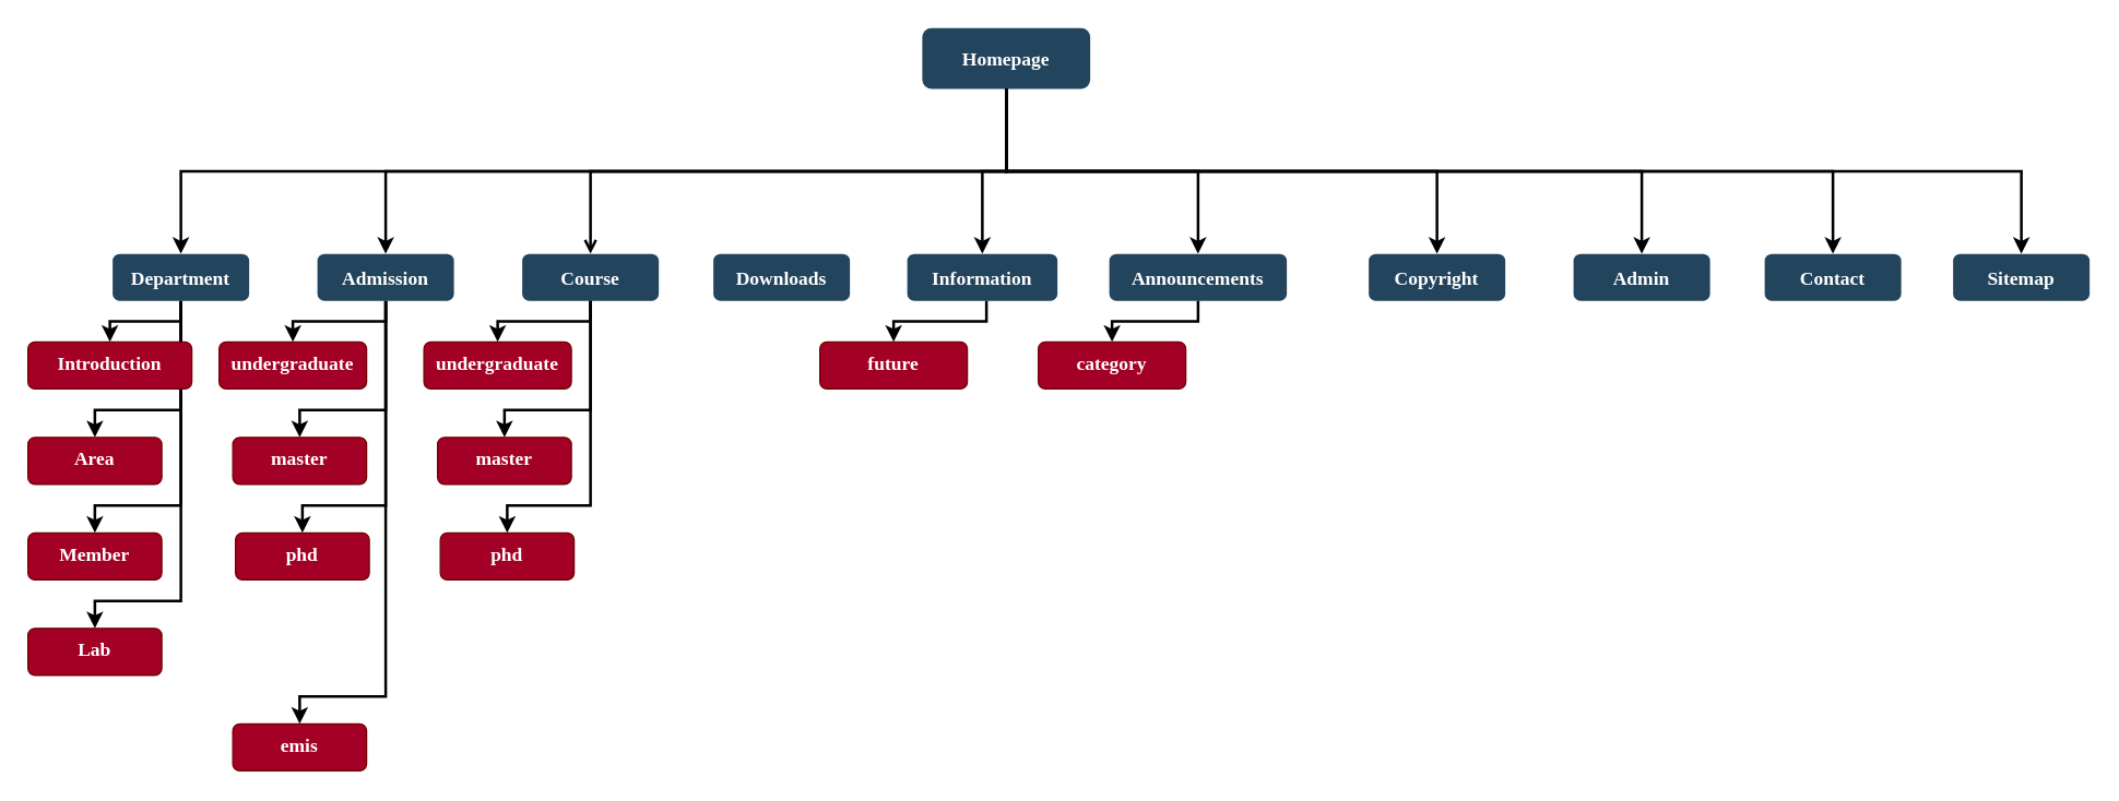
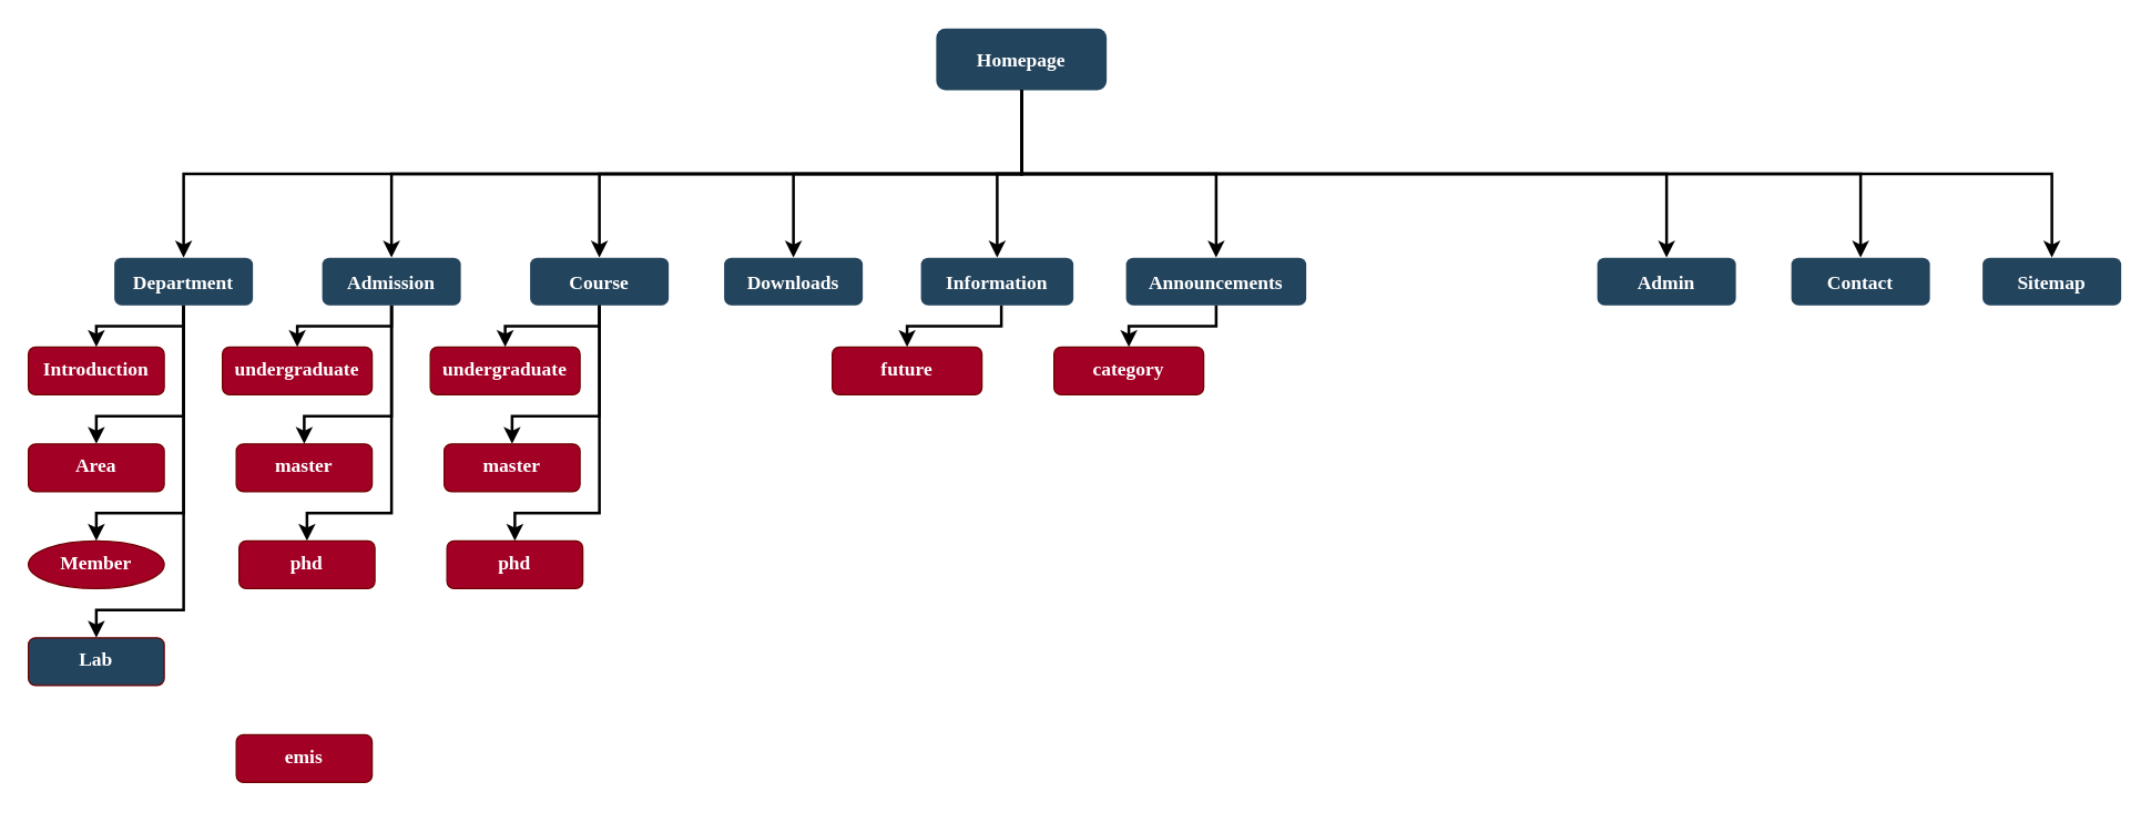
  <mxCell id="0" />
  <mxCell id="1" parent="0" />
  <mxCell id="2" style="edgeStyle=orthogonalEdgeStyle;rounded=0;orthogonalLoop=1;jettySize=auto;html=1;exitX=0.5;exitY=1;exitDx=0;exitDy=0;strokeWidth=2;" edge="1" parent="1" source="9" target="25"><mxGeometry relative="1" as="geometry" /></mxCell>
  <mxCell id="3" style="edgeStyle=orthogonalEdgeStyle;rounded=0;orthogonalLoop=1;jettySize=auto;html=1;exitX=0.5;exitY=1;exitDx=0;exitDy=0;entryX=0.5;entryY=0;entryDx=0;entryDy=0;strokeWidth=2;" edge="1" parent="1" source="9" target="24"><mxGeometry relative="1" as="geometry" /></mxCell>
- <mxCell id="4" style="edgeStyle=orthogonalEdgeStyle;rounded=0;orthogonalLoop=1;jettySize=auto;html=1;exitX=0.5;exitY=1;exitDx=0;exitDy=0;entryX=0.5;entryY=0;entryDx=0;entryDy=0;strokeWidth=2;" edge="1" parent="1" source="9" target="23"><mxGeometry relative="1" as="geometry" /></mxCell>
  <mxCell id="5" style="edgeStyle=orthogonalEdgeStyle;rounded=0;orthogonalLoop=1;jettySize=auto;html=1;exitX=0.5;exitY=1;exitDx=0;exitDy=0;entryX=0.5;entryY=0;entryDx=0;entryDy=0;strokeWidth=2;" edge="1" parent="1" source="9" target="28"><mxGeometry relative="1" as="geometry" /></mxCell>
- <mxCell id="7" style="edgeStyle=orthogonalEdgeStyle;rounded=0;orthogonalLoop=1;jettySize=auto;html=1;exitX=0.5;exitY=1;exitDx=0;exitDy=0;entryX=0.5;entryY=0;entryDx=0;entryDy=0;strokeWidth=2;endArrow=open;" edge="1" parent="1" source="9" target="26"><mxGeometry relative="1" as="geometry" /></mxCell>
+ <mxCell id="6" style="edgeStyle=orthogonalEdgeStyle;rounded=0;orthogonalLoop=1;jettySize=auto;html=1;exitX=0.5;exitY=1;exitDx=0;exitDy=0;entryX=0.5;entryY=0;entryDx=0;entryDy=0;strokeWidth=2;" edge="1" parent="1" source="9" target="27"><mxGeometry relative="1" as="geometry" /></mxCell>
+ <mxCell id="7" style="edgeStyle=orthogonalEdgeStyle;rounded=0;orthogonalLoop=1;jettySize=auto;html=1;exitX=0.5;exitY=1;exitDx=0;exitDy=0;entryX=0.5;entryY=0;entryDx=0;entryDy=0;strokeWidth=2;" edge="1" parent="1" source="9" target="26"><mxGeometry relative="1" as="geometry" /></mxCell>
  <mxCell id="8" style="edgeStyle=orthogonalEdgeStyle;rounded=0;orthogonalLoop=1;jettySize=auto;html=1;exitX=0.5;exitY=1;exitDx=0;exitDy=0;entryX=0.5;entryY=0;entryDx=0;entryDy=0;strokeWidth=2;" edge="1" parent="1" source="9" target="30"><mxGeometry relative="1" as="geometry" /></mxCell>
  <mxCell id="9" value="Homepage" style="rounded=1;fillColor=#23445D;gradientColor=none;strokeColor=none;fontColor=#FFFFFF;fontStyle=1;fontFamily=Tahoma;fontSize=14" parent="1" vertex="1"><mxGeometry x="675" y="20" width="123" height="44.5" as="geometry" /></mxCell>
  <mxCell id="10" value="" style="edgeStyle=elbowEdgeStyle;elbow=vertical;strokeWidth=2;rounded=0;entryX=0.5;entryY=0;entryDx=0;entryDy=0;" parent="1" source="9" target="29" edge="1"><mxGeometry x="337" y="215.5" width="100" height="100" as="geometry"><mxPoint x="197" y="165.5" as="sourcePoint" /><mxPoint x="1317" y="185.5" as="targetPoint" /></mxGeometry></mxCell>
  <mxCell id="11" style="edgeStyle=elbowEdgeStyle;rounded=0;orthogonalLoop=1;jettySize=auto;elbow=vertical;html=1;exitX=0.5;exitY=1;exitDx=0;exitDy=0;entryX=0.5;entryY=0;entryDx=0;entryDy=0;strokeColor=default;strokeWidth=2;align=center;verticalAlign=middle;fontFamily=Tahoma;fontSize=14;fontColor=#FFFFFF;fontStyle=1;labelBackgroundColor=default;endArrow=classic;" edge="1" parent="1" source="15" target="31"><mxGeometry relative="1" as="geometry" /></mxCell>
  <mxCell id="12" style="edgeStyle=elbowEdgeStyle;rounded=0;orthogonalLoop=1;jettySize=auto;elbow=vertical;html=1;exitX=0.5;exitY=1;exitDx=0;exitDy=0;entryX=0.5;entryY=0;entryDx=0;entryDy=0;strokeColor=default;strokeWidth=2;align=center;verticalAlign=middle;fontFamily=Tahoma;fontSize=14;fontColor=#FFFFFF;fontStyle=1;labelBackgroundColor=default;endArrow=classic;" edge="1" parent="1" source="15" target="33"><mxGeometry relative="1" as="geometry"><Array as="points"><mxPoint x="100" y="300" /></Array></mxGeometry></mxCell>
  <mxCell id="13" style="edgeStyle=elbowEdgeStyle;rounded=0;orthogonalLoop=1;jettySize=auto;elbow=vertical;html=1;exitX=0.5;exitY=1;exitDx=0;exitDy=0;entryX=0.5;entryY=0;entryDx=0;entryDy=0;strokeColor=default;strokeWidth=2;align=center;verticalAlign=middle;fontFamily=Tahoma;fontSize=14;fontColor=#FFFFFF;fontStyle=1;labelBackgroundColor=default;endArrow=classic;" edge="1" parent="1" source="15" target="32"><mxGeometry relative="1" as="geometry"><Array as="points"><mxPoint x="110" y="370" /></Array></mxGeometry></mxCell>
  <mxCell id="14" style="edgeStyle=elbowEdgeStyle;rounded=0;orthogonalLoop=1;jettySize=auto;elbow=vertical;html=1;exitX=0.5;exitY=1;exitDx=0;exitDy=0;entryX=0.5;entryY=0;entryDx=0;entryDy=0;strokeColor=default;strokeWidth=2;align=center;verticalAlign=middle;fontFamily=Tahoma;fontSize=14;fontColor=#FFFFFF;fontStyle=1;labelBackgroundColor=default;endArrow=classic;" edge="1" parent="1" source="15" target="34"><mxGeometry relative="1" as="geometry"><Array as="points"><mxPoint x="110" y="440" /></Array></mxGeometry></mxCell>
  <mxCell id="15" value="Department" style="rounded=1;fillColor=#23445D;gradientColor=none;strokeColor=none;fontColor=#FFFFFF;fontStyle=1;fontFamily=Tahoma;fontSize=14" parent="1" vertex="1"><mxGeometry x="82" y="185.5" width="100" height="34.5" as="geometry" /></mxCell>
  <mxCell id="16" value="" style="edgeStyle=elbowEdgeStyle;elbow=vertical;strokeWidth=2;rounded=0;entryX=0.5;entryY=0;entryDx=0;entryDy=0;" parent="1" source="9" target="22" edge="1"><mxGeometry x="347" y="225.5" width="100" height="100" as="geometry"><mxPoint x="722" y="125.5" as="sourcePoint" /><mxPoint x="1327" y="195.5" as="targetPoint" /></mxGeometry></mxCell>
  <mxCell id="17" value="" style="edgeStyle=elbowEdgeStyle;elbow=vertical;strokeWidth=2;rounded=0" parent="1" source="9" target="15" edge="1"><mxGeometry x="-23" y="135.5" width="100" height="100" as="geometry"><mxPoint x="-163" y="85.5" as="sourcePoint" /><mxPoint x="-63" y="-14.5" as="targetPoint" /></mxGeometry></mxCell>
  <mxCell id="18" style="edgeStyle=elbowEdgeStyle;rounded=0;orthogonalLoop=1;jettySize=auto;elbow=vertical;html=1;exitX=0.5;exitY=1;exitDx=0;exitDy=0;entryX=0.5;entryY=0;entryDx=0;entryDy=0;strokeColor=default;strokeWidth=2;align=center;verticalAlign=middle;fontFamily=Tahoma;fontSize=14;fontColor=#FFFFFF;fontStyle=1;labelBackgroundColor=default;endArrow=classic;" edge="1" parent="1" source="22" target="35"><mxGeometry relative="1" as="geometry" /></mxCell>
  <mxCell id="19" style="edgeStyle=elbowEdgeStyle;rounded=0;orthogonalLoop=1;jettySize=auto;elbow=vertical;html=1;exitX=0.5;exitY=1;exitDx=0;exitDy=0;entryX=0.5;entryY=0;entryDx=0;entryDy=0;strokeColor=default;strokeWidth=2;align=center;verticalAlign=middle;fontFamily=Tahoma;fontSize=14;fontColor=#FFFFFF;fontStyle=1;labelBackgroundColor=default;endArrow=classic;" edge="1" parent="1" source="22" target="36"><mxGeometry relative="1" as="geometry"><Array as="points"><mxPoint x="260" y="300" /></Array></mxGeometry></mxCell>
  <mxCell id="20" style="edgeStyle=elbowEdgeStyle;rounded=0;orthogonalLoop=1;jettySize=auto;elbow=vertical;html=1;exitX=0.5;exitY=1;exitDx=0;exitDy=0;entryX=0.5;entryY=0;entryDx=0;entryDy=0;strokeColor=default;strokeWidth=2;align=center;verticalAlign=middle;fontFamily=Tahoma;fontSize=14;fontColor=#FFFFFF;fontStyle=1;labelBackgroundColor=default;endArrow=classic;" edge="1" parent="1" source="22" target="37"><mxGeometry relative="1" as="geometry"><Array as="points"><mxPoint x="260" y="370" /></Array></mxGeometry></mxCell>
- <mxCell id="21" style="edgeStyle=elbowEdgeStyle;rounded=0;orthogonalLoop=1;jettySize=auto;elbow=vertical;html=1;exitX=0.5;exitY=1;exitDx=0;exitDy=0;entryX=0.5;entryY=0;entryDx=0;entryDy=0;strokeColor=default;strokeWidth=2;align=center;verticalAlign=middle;fontFamily=Tahoma;fontSize=14;fontColor=#FFFFFF;fontStyle=1;labelBackgroundColor=default;endArrow=classic;" edge="1" parent="1" source="22" target="38"><mxGeometry relative="1" as="geometry"><Array as="points"><mxPoint x="260" y="510" /></Array></mxGeometry></mxCell>
  <mxCell id="22" value="Admission" style="rounded=1;fillColor=#23445D;gradientColor=none;strokeColor=none;fontColor=#FFFFFF;fontStyle=1;fontFamily=Tahoma;fontSize=14" parent="1" vertex="1"><mxGeometry x="232" y="185.5" width="100" height="34.5" as="geometry" /></mxCell>
- <mxCell id="23" value="Copyright" style="rounded=1;fillColor=#23445D;gradientColor=none;strokeColor=none;fontColor=#FFFFFF;fontStyle=1;fontFamily=Tahoma;fontSize=14" vertex="1" parent="1"><mxGeometry x="1002" y="185.5" width="100" height="34.5" as="geometry" /></mxCell>
  <mxCell id="24" value="Announcements" style="rounded=1;fillColor=#23445D;gradientColor=none;strokeColor=none;fontColor=#FFFFFF;fontStyle=1;fontFamily=Tahoma;fontSize=14" vertex="1" parent="1"><mxGeometry x="812" y="185.5" width="130" height="34.5" as="geometry" /></mxCell>
  <mxCell id="25" value="Information" style="rounded=1;fillColor=#23445D;gradientColor=none;strokeColor=none;fontColor=#FFFFFF;fontStyle=1;fontFamily=Tahoma;fontSize=14" vertex="1" parent="1"><mxGeometry x="664" y="185.5" width="110" height="34.5" as="geometry" /></mxCell>
  <mxCell id="26" value="Course" style="rounded=1;fillColor=#23445D;gradientColor=none;strokeColor=none;fontColor=#FFFFFF;fontStyle=1;fontFamily=Tahoma;fontSize=14" vertex="1" parent="1"><mxGeometry x="382" y="185.5" width="100" height="34.5" as="geometry" /></mxCell>
  <mxCell id="27" value="Downloads" style="rounded=1;fillColor=#23445D;gradientColor=none;strokeColor=none;fontColor=#FFFFFF;fontStyle=1;fontFamily=Tahoma;fontSize=14" vertex="1" parent="1"><mxGeometry x="522" y="185.5" width="100" height="34.5" as="geometry" /></mxCell>
  <mxCell id="28" value="Admin" style="rounded=1;fillColor=#23445D;gradientColor=none;strokeColor=none;fontColor=#FFFFFF;fontStyle=1;fontFamily=Tahoma;fontSize=14" vertex="1" parent="1"><mxGeometry x="1152" y="185.5" width="100" height="34.5" as="geometry" /></mxCell>
  <mxCell id="29" value="Contact" style="rounded=1;fillColor=#23445D;gradientColor=none;strokeColor=none;fontColor=#FFFFFF;fontStyle=1;fontFamily=Tahoma;fontSize=14" vertex="1" parent="1"><mxGeometry x="1292" y="185.5" width="100" height="34.5" as="geometry" /></mxCell>
  <mxCell id="30" value="Sitemap" style="rounded=1;fillColor=#23445D;gradientColor=none;strokeColor=none;fontColor=#FFFFFF;fontStyle=1;fontFamily=Tahoma;fontSize=14" vertex="1" parent="1"><mxGeometry x="1430" y="185.5" width="100" height="34.5" as="geometry" /></mxCell>
- <mxCell id="31" value="Introduction" style="rounded=1;whiteSpace=wrap;html=1;align=center;verticalAlign=middle;fontFamily=Tahoma;fontSize=14;fontStyle=1;fillColor=#a20025;strokeColor=#6F0000;fontColor=#ffffff;" vertex="1" parent="1"><mxGeometry x="20" y="250" width="120" height="34.5" as="geometry" /></mxCell>
- <mxCell id="32" value="Member" style="rounded=1;whiteSpace=wrap;html=1;align=center;verticalAlign=middle;fontFamily=Tahoma;fontSize=14;fontStyle=1;fillColor=#a20025;strokeColor=#6F0000;fontColor=#ffffff;" vertex="1" parent="1"><mxGeometry x="20" y="390" width="98" height="34.5" as="geometry" /></mxCell>
+ <mxCell id="31" value="Introduction" style="rounded=1;whiteSpace=wrap;html=1;align=center;verticalAlign=middle;fontFamily=Tahoma;fontSize=14;fontStyle=1;fillColor=#a20025;strokeColor=#6F0000;fontColor=#ffffff;" vertex="1" parent="1"><mxGeometry x="20" y="250" width="98" height="34.5" as="geometry" /></mxCell>
+ <mxCell id="32" value="Member" style="ellipse;whiteSpace=wrap;html=1;align=center;verticalAlign=middle;fontFamily=Tahoma;fontSize=14;fontStyle=1;fillColor=#a20025;strokeColor=#6F0000;fontColor=#ffffff;" vertex="1" parent="1"><mxGeometry x="20" y="390" width="98" height="34.5" as="geometry" /></mxCell>
  <mxCell id="33" value="Area" style="rounded=1;whiteSpace=wrap;html=1;align=center;verticalAlign=middle;fontFamily=Tahoma;fontSize=14;fontStyle=1;fillColor=#a20025;strokeColor=#6F0000;fontColor=#ffffff;" vertex="1" parent="1"><mxGeometry x="20" y="320" width="98" height="34.5" as="geometry" /></mxCell>
- <mxCell id="34" value="Lab" style="rounded=1;whiteSpace=wrap;html=1;align=center;verticalAlign=middle;fontFamily=Tahoma;fontSize=14;fontStyle=1;fillColor=#a20025;strokeColor=#6F0000;fontColor=#ffffff;" vertex="1" parent="1"><mxGeometry x="20" y="460" width="98" height="34.5" as="geometry" /></mxCell>
+ <mxCell id="34" value="Lab" style="rounded=1;whiteSpace=wrap;html=1;align=center;verticalAlign=middle;fontFamily=Tahoma;fontSize=14;fontStyle=1;fillColor=#23445d;strokeColor=#6F0000;fontColor=#ffffff;" vertex="1" parent="1"><mxGeometry x="20" y="460" width="98" height="34.5" as="geometry" /></mxCell>
  <mxCell id="35" value="undergraduate" style="rounded=1;whiteSpace=wrap;html=1;align=center;verticalAlign=middle;fontFamily=Tahoma;fontSize=14;fontStyle=1;fillColor=#a20025;strokeColor=#6F0000;fontColor=#ffffff;" vertex="1" parent="1"><mxGeometry x="160" y="250" width="108" height="34.5" as="geometry" /></mxCell>
  <mxCell id="36" value="master" style="rounded=1;whiteSpace=wrap;html=1;align=center;verticalAlign=middle;fontFamily=Tahoma;fontSize=14;fontStyle=1;fillColor=#a20025;strokeColor=#6F0000;fontColor=#ffffff;" vertex="1" parent="1"><mxGeometry x="170" y="320" width="98" height="34.5" as="geometry" /></mxCell>
  <mxCell id="37" value="phd" style="rounded=1;whiteSpace=wrap;html=1;align=center;verticalAlign=middle;fontFamily=Tahoma;fontSize=14;fontStyle=1;fillColor=#a20025;strokeColor=#6F0000;fontColor=#ffffff;" vertex="1" parent="1"><mxGeometry x="172" y="390" width="98" height="34.5" as="geometry" /></mxCell>
  <mxCell id="38" value="emis" style="rounded=1;whiteSpace=wrap;html=1;align=center;verticalAlign=middle;fontFamily=Tahoma;fontSize=14;fontStyle=1;fillColor=#a20025;strokeColor=#6F0000;fontColor=#ffffff;" vertex="1" parent="1"><mxGeometry x="170" y="530" width="98" height="34.5" as="geometry" /></mxCell>
  <mxCell id="39" style="edgeStyle=elbowEdgeStyle;rounded=0;orthogonalLoop=1;jettySize=auto;elbow=vertical;html=1;exitX=0.5;exitY=1;exitDx=0;exitDy=0;entryX=0.5;entryY=0;entryDx=0;entryDy=0;strokeColor=default;strokeWidth=2;align=center;verticalAlign=middle;fontFamily=Tahoma;fontSize=14;fontColor=#FFFFFF;fontStyle=1;labelBackgroundColor=default;endArrow=classic;" edge="1" parent="1" target="42"><mxGeometry relative="1" as="geometry"><mxPoint x="432" y="220" as="sourcePoint" /></mxGeometry></mxCell>
  <mxCell id="40" style="edgeStyle=elbowEdgeStyle;rounded=0;orthogonalLoop=1;jettySize=auto;elbow=vertical;html=1;exitX=0.5;exitY=1;exitDx=0;exitDy=0;entryX=0.5;entryY=0;entryDx=0;entryDy=0;strokeColor=default;strokeWidth=2;align=center;verticalAlign=middle;fontFamily=Tahoma;fontSize=14;fontColor=#FFFFFF;fontStyle=1;labelBackgroundColor=default;endArrow=classic;" edge="1" parent="1" target="43"><mxGeometry relative="1" as="geometry"><mxPoint x="432" y="220" as="sourcePoint" /><Array as="points"><mxPoint x="410" y="300" /></Array></mxGeometry></mxCell>
  <mxCell id="41" style="edgeStyle=elbowEdgeStyle;rounded=0;orthogonalLoop=1;jettySize=auto;elbow=vertical;html=1;exitX=0.5;exitY=1;exitDx=0;exitDy=0;entryX=0.5;entryY=0;entryDx=0;entryDy=0;strokeColor=default;strokeWidth=2;align=center;verticalAlign=middle;fontFamily=Tahoma;fontSize=14;fontColor=#FFFFFF;fontStyle=1;labelBackgroundColor=default;endArrow=classic;" edge="1" parent="1" target="44"><mxGeometry relative="1" as="geometry"><mxPoint x="432" y="220" as="sourcePoint" /><Array as="points"><mxPoint x="410" y="370" /></Array></mxGeometry></mxCell>
  <mxCell id="42" value="undergraduate" style="rounded=1;whiteSpace=wrap;html=1;align=center;verticalAlign=middle;fontFamily=Tahoma;fontSize=14;fontStyle=1;fillColor=#a20025;strokeColor=#6F0000;fontColor=#ffffff;" vertex="1" parent="1"><mxGeometry x="310" y="250" width="108" height="34.5" as="geometry" /></mxCell>
  <mxCell id="43" value="master" style="rounded=1;whiteSpace=wrap;html=1;align=center;verticalAlign=middle;fontFamily=Tahoma;fontSize=14;fontStyle=1;fillColor=#a20025;strokeColor=#6F0000;fontColor=#ffffff;" vertex="1" parent="1"><mxGeometry x="320" y="320" width="98" height="34.5" as="geometry" /></mxCell>
  <mxCell id="44" value="phd" style="rounded=1;whiteSpace=wrap;html=1;align=center;verticalAlign=middle;fontFamily=Tahoma;fontSize=14;fontStyle=1;fillColor=#a20025;strokeColor=#6F0000;fontColor=#ffffff;" vertex="1" parent="1"><mxGeometry x="322" y="390" width="98" height="34.5" as="geometry" /></mxCell>
  <mxCell id="45" style="edgeStyle=elbowEdgeStyle;rounded=0;orthogonalLoop=1;jettySize=auto;elbow=vertical;html=1;exitX=0.5;exitY=1;exitDx=0;exitDy=0;entryX=0.5;entryY=0;entryDx=0;entryDy=0;strokeColor=default;strokeWidth=2;align=center;verticalAlign=middle;fontFamily=Tahoma;fontSize=14;fontColor=#FFFFFF;fontStyle=1;labelBackgroundColor=default;endArrow=classic;" edge="1" parent="1" target="46"><mxGeometry relative="1" as="geometry"><mxPoint x="722" y="220" as="sourcePoint" /></mxGeometry></mxCell>
  <mxCell id="46" value="future" style="rounded=1;whiteSpace=wrap;html=1;align=center;verticalAlign=middle;fontFamily=Tahoma;fontSize=14;fontStyle=1;fillColor=#a20025;strokeColor=#6F0000;fontColor=#ffffff;" vertex="1" parent="1"><mxGeometry x="600" y="250" width="108" height="34.5" as="geometry" /></mxCell>
  <mxCell id="47" style="edgeStyle=elbowEdgeStyle;rounded=0;orthogonalLoop=1;jettySize=auto;elbow=vertical;html=1;entryX=0.5;entryY=0;entryDx=0;entryDy=0;strokeColor=default;strokeWidth=2;align=center;verticalAlign=middle;fontFamily=Tahoma;fontSize=14;fontColor=#FFFFFF;fontStyle=1;labelBackgroundColor=default;endArrow=classic;" edge="1" parent="1" target="48" source="24"><mxGeometry relative="1" as="geometry"><mxPoint x="882" y="220" as="sourcePoint" /></mxGeometry></mxCell>
  <mxCell id="48" value="category" style="rounded=1;whiteSpace=wrap;html=1;align=center;verticalAlign=middle;fontFamily=Tahoma;fontSize=14;fontStyle=1;fillColor=#a20025;strokeColor=#6F0000;fontColor=#ffffff;" vertex="1" parent="1"><mxGeometry x="760" y="250" width="108" height="34.5" as="geometry" /></mxCell>
